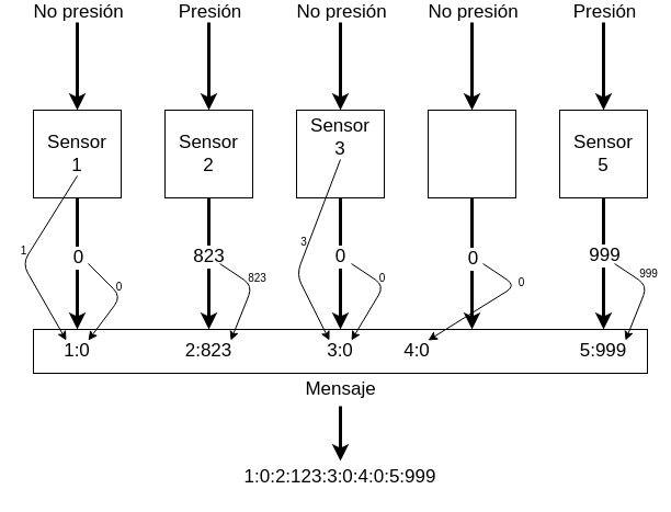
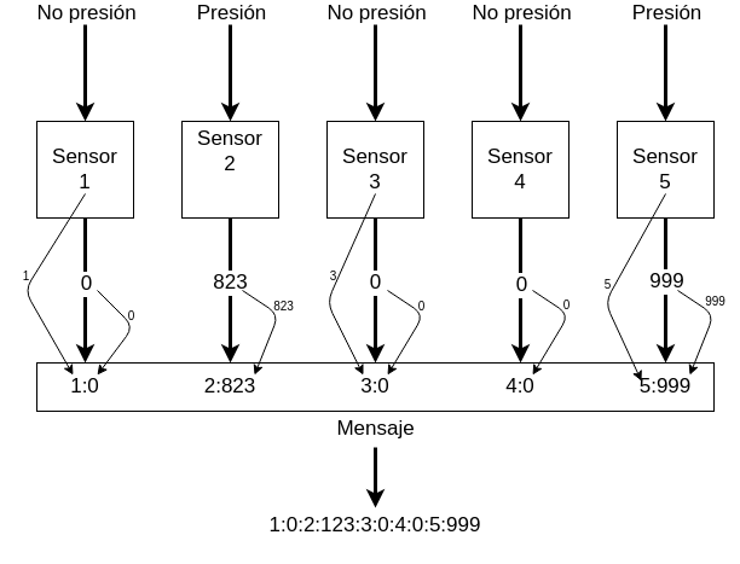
  <mxCell id="0" />
  <mxCell id="1" parent="0" />
  <mxCell id="2" style="edgeStyle=orthogonalEdgeStyle;rounded=0;orthogonalLoop=1;jettySize=auto;html=1;strokeWidth=3;fontSize=17;" edge="1" parent="1" source="4" target="27"><mxGeometry relative="1" as="geometry"><Array as="points"><mxPoint x="70" y="280" /><mxPoint x="70" y="280" /></Array></mxGeometry></mxCell>
  <mxCell id="3" value="0" style="edgeLabel;html=1;align=center;verticalAlign=middle;resizable=0;points=[];fontSize=17;" vertex="1" connectable="0" parent="2"><mxGeometry x="0.667" y="46" relative="1" as="geometry"><mxPoint x="-46" y="-46" as="offset" /></mxGeometry></mxCell>
  <mxCell id="4" value="" style="whiteSpace=wrap;html=1;aspect=fixed;fillColor=none;fontSize=17;labelBackgroundColor=none;" vertex="1" parent="1"><mxGeometry x="30" y="100" width="80" height="80" as="geometry" /></mxCell>
  <mxCell id="5" value="" style="endArrow=classic;html=1;strokeWidth=3;fontSize=17;entryX=0.5;entryY=0;entryDx=0;entryDy=0;labelBackgroundColor=none;" edge="1" parent="1" target="4"><mxGeometry width="50" height="50" relative="1" as="geometry"><mxPoint x="70" y="20" as="sourcePoint" /><mxPoint x="90" y="40" as="targetPoint" /></mxGeometry></mxCell>
  <mxCell id="6" value="No presión" style="edgeLabel;html=1;align=center;verticalAlign=middle;resizable=0;points=[];fontSize=17;labelBackgroundColor=none;" vertex="1" connectable="0" parent="5"><mxGeometry x="-0.675" y="2" relative="1" as="geometry"><mxPoint x="-2" y="-23" as="offset" /></mxGeometry></mxCell>
  <mxCell id="7" style="edgeStyle=orthogonalEdgeStyle;rounded=0;orthogonalLoop=1;jettySize=auto;html=1;strokeWidth=3;fontSize=17;" edge="1" parent="1" source="9" target="27"><mxGeometry relative="1" as="geometry"><Array as="points"><mxPoint x="190" y="280" /><mxPoint x="190" y="280" /></Array></mxGeometry></mxCell>
  <mxCell id="8" value="823" style="edgeLabel;html=1;align=center;verticalAlign=middle;resizable=0;points=[];fontSize=17;" vertex="1" connectable="0" parent="7"><mxGeometry x="0.667" y="-47" relative="1" as="geometry"><mxPoint x="46" y="-47" as="offset" /></mxGeometry></mxCell>
  <mxCell id="9" value="" style="whiteSpace=wrap;html=1;aspect=fixed;fillColor=none;fontSize=17;labelBackgroundColor=none;" vertex="1" parent="1"><mxGeometry x="150" y="100" width="80" height="80" as="geometry" /></mxCell>
  <mxCell id="10" value="" style="endArrow=classic;html=1;strokeWidth=3;fontSize=17;entryX=0.5;entryY=0;entryDx=0;entryDy=0;labelBackgroundColor=none;" edge="1" parent="1" target="9"><mxGeometry width="50" height="50" relative="1" as="geometry"><mxPoint x="190" y="20" as="sourcePoint" /><mxPoint x="210" y="40" as="targetPoint" /></mxGeometry></mxCell>
  <mxCell id="11" value="Presión" style="edgeLabel;html=1;align=center;verticalAlign=middle;resizable=0;points=[];fontSize=17;labelBackgroundColor=none;" vertex="1" connectable="0" parent="10"><mxGeometry x="-0.675" y="2" relative="1" as="geometry"><mxPoint x="-2" y="-23" as="offset" /></mxGeometry></mxCell>
  <mxCell id="12" style="edgeStyle=orthogonalEdgeStyle;rounded=0;orthogonalLoop=1;jettySize=auto;html=1;strokeWidth=3;fontSize=17;" edge="1" parent="1" source="14" target="27"><mxGeometry relative="1" as="geometry" /></mxCell>
  <mxCell id="13" value="0" style="edgeLabel;html=1;align=center;verticalAlign=middle;resizable=0;points=[];fontSize=17;" vertex="1" connectable="0" parent="12"><mxGeometry x="-0.117" y="-1" relative="1" as="geometry"><mxPoint as="offset" /></mxGeometry></mxCell>
  <mxCell id="14" value="" style="whiteSpace=wrap;html=1;aspect=fixed;fillColor=none;fontSize=17;labelBackgroundColor=none;" vertex="1" parent="1"><mxGeometry x="270" y="100" width="80" height="80" as="geometry" /></mxCell>
  <mxCell id="15" value="" style="endArrow=classic;html=1;strokeWidth=3;fontSize=17;entryX=0.5;entryY=0;entryDx=0;entryDy=0;labelBackgroundColor=none;" edge="1" parent="1" target="14"><mxGeometry width="50" height="50" relative="1" as="geometry"><mxPoint x="310" y="20" as="sourcePoint" /><mxPoint x="330" y="40" as="targetPoint" /></mxGeometry></mxCell>
  <mxCell id="16" value="No presión" style="edgeLabel;html=1;align=center;verticalAlign=middle;resizable=0;points=[];fontSize=17;labelBackgroundColor=none;" vertex="1" connectable="0" parent="15"><mxGeometry x="-0.675" y="2" relative="1" as="geometry"><mxPoint x="-2" y="-23" as="offset" /></mxGeometry></mxCell>
  <mxCell id="17" style="edgeStyle=orthogonalEdgeStyle;rounded=0;orthogonalLoop=1;jettySize=auto;html=1;strokeWidth=3;fontSize=17;" edge="1" parent="1" source="19" target="27"><mxGeometry relative="1" as="geometry"><Array as="points"><mxPoint x="430" y="280" /><mxPoint x="430" y="280" /></Array></mxGeometry></mxCell>
  <mxCell id="18" value="0" style="edgeLabel;html=1;align=center;verticalAlign=middle;resizable=0;points=[];fontSize=17;" vertex="1" connectable="0" parent="17"><mxGeometry x="0.667" y="-45" relative="1" as="geometry"><mxPoint x="45" y="-45" as="offset" /></mxGeometry></mxCell>
  <mxCell id="19" value="" style="whiteSpace=wrap;html=1;aspect=fixed;fillColor=none;fontSize=17;labelBackgroundColor=none;" vertex="1" parent="1"><mxGeometry x="390" y="100" width="80" height="80" as="geometry" /></mxCell>
  <mxCell id="20" value="" style="endArrow=classic;html=1;strokeWidth=3;fontSize=17;entryX=0.5;entryY=0;entryDx=0;entryDy=0;labelBackgroundColor=none;" edge="1" parent="1" target="19"><mxGeometry width="50" height="50" relative="1" as="geometry"><mxPoint x="430" y="20" as="sourcePoint" /><mxPoint x="450" y="40" as="targetPoint" /></mxGeometry></mxCell>
  <mxCell id="21" value="No presión" style="edgeLabel;html=1;align=center;verticalAlign=middle;resizable=0;points=[];fontSize=17;labelBackgroundColor=none;" vertex="1" connectable="0" parent="20"><mxGeometry x="-0.675" y="2" relative="1" as="geometry"><mxPoint x="-2" y="-23" as="offset" /></mxGeometry></mxCell>
  <mxCell id="22" style="edgeStyle=orthogonalEdgeStyle;rounded=0;orthogonalLoop=1;jettySize=auto;html=1;strokeWidth=3;fontSize=17;" edge="1" parent="1" source="24" target="27"><mxGeometry relative="1" as="geometry"><Array as="points"><mxPoint x="550" y="280" /><mxPoint x="550" y="280" /></Array></mxGeometry></mxCell>
  <mxCell id="23" value="999" style="edgeLabel;html=1;align=center;verticalAlign=middle;resizable=0;points=[];fontSize=17;" vertex="1" connectable="0" parent="22"><mxGeometry x="0.667" y="-48" relative="1" as="geometry"><mxPoint x="48" y="-48" as="offset" /></mxGeometry></mxCell>
  <mxCell id="24" value="" style="whiteSpace=wrap;html=1;aspect=fixed;fillColor=none;fontSize=17;labelBackgroundColor=none;" vertex="1" parent="1"><mxGeometry x="510" y="100" width="80" height="80" as="geometry" /></mxCell>
  <mxCell id="25" value="" style="endArrow=classic;html=1;strokeWidth=3;fontSize=17;entryX=0.5;entryY=0;entryDx=0;entryDy=0;labelBackgroundColor=none;" edge="1" parent="1" target="24"><mxGeometry width="50" height="50" relative="1" as="geometry"><mxPoint x="550" y="20" as="sourcePoint" /><mxPoint x="570" y="40" as="targetPoint" /></mxGeometry></mxCell>
  <mxCell id="26" value="Presión" style="edgeLabel;html=1;align=center;verticalAlign=middle;resizable=0;points=[];fontSize=17;labelBackgroundColor=none;" vertex="1" connectable="0" parent="25"><mxGeometry x="-0.675" y="2" relative="1" as="geometry"><mxPoint x="-2" y="-23" as="offset" /></mxGeometry></mxCell>
  <mxCell id="27" value="" style="rounded=0;whiteSpace=wrap;html=1;fillColor=none;fontSize=17;labelBackgroundColor=none;" vertex="1" parent="1"><mxGeometry x="30" y="300" width="560" height="40" as="geometry" /></mxCell>
  <mxCell id="28" value="Mensaje" style="text;html=1;align=center;verticalAlign=middle;resizable=0;points=[];autosize=1;fontSize=17;labelBackgroundColor=none;" vertex="1" parent="1"><mxGeometry x="270" y="340" width="80" height="30" as="geometry" /></mxCell>
  <mxCell id="29" value="1:0" style="text;html=1;strokeColor=none;fillColor=none;align=center;verticalAlign=middle;whiteSpace=wrap;rounded=0;fontSize=17;labelBackgroundColor=none;" vertex="1" parent="1"><mxGeometry x="50" y="310" width="40" height="20" as="geometry" /></mxCell>
  <mxCell id="30" value="2:823" style="text;html=1;strokeColor=none;fillColor=none;align=center;verticalAlign=middle;whiteSpace=wrap;rounded=0;fontSize=17;labelBackgroundColor=none;" vertex="1" parent="1"><mxGeometry x="170" y="310" width="40" height="20" as="geometry" /></mxCell>
- <mxCell id="31" value="4:0" style="text;html=1;strokeColor=none;fillColor=none;align=center;verticalAlign=middle;whiteSpace=wrap;rounded=0;fontSize=17;labelBackgroundColor=none;" vertex="1" parent="1"><mxGeometry x="360" y="310" width="40" height="20" as="geometry" /></mxCell>
+ <mxCell id="31" value="4:0" style="text;html=1;strokeColor=none;fillColor=none;align=center;verticalAlign=middle;whiteSpace=wrap;rounded=0;fontSize=17;labelBackgroundColor=none;" vertex="1" parent="1"><mxGeometry x="410" y="310" width="40" height="20" as="geometry" /></mxCell>
  <mxCell id="32" value="5:999" style="text;html=1;strokeColor=none;fillColor=none;align=center;verticalAlign=middle;whiteSpace=wrap;rounded=0;fontSize=17;labelBackgroundColor=none;" vertex="1" parent="1"><mxGeometry x="530" y="310" width="40" height="20" as="geometry" /></mxCell>
  <mxCell id="33" value="" style="endArrow=classic;html=1;strokeWidth=1;fontSize=17;exitX=0.5;exitY=1;exitDx=0;exitDy=0;" edge="1" parent="1" source="35"><mxGeometry width="50" height="50" relative="1" as="geometry"><mxPoint x="20" y="150" as="sourcePoint" /><mxPoint x="60" y="310" as="targetPoint" /><Array as="points"><mxPoint x="20" y="240" /></Array></mxGeometry></mxCell>
  <mxCell id="34" value="1" style="edgeLabel;html=1;align=center;verticalAlign=middle;resizable=0;points=[];fontSize=10;labelBackgroundColor=none;" vertex="1" connectable="0" parent="33"><mxGeometry x="-0.178" relative="1" as="geometry"><mxPoint x="-11.7" y="6" as="offset" /></mxGeometry></mxCell>
  <mxCell id="35" value="&lt;span style=&quot;caret-color: rgb(0, 0, 0); color: rgb(0, 0, 0); font-family: Helvetica; font-size: 17px; font-style: normal; font-variant-caps: normal; font-weight: normal; letter-spacing: normal; text-align: center; text-indent: 0px; text-transform: none; word-spacing: 0px; -webkit-text-stroke-width: 0px; text-decoration: none; float: none; display: inline !important;&quot;&gt;Sensor&lt;/span&gt;&lt;br style=&quot;caret-color: rgb(0, 0, 0); color: rgb(0, 0, 0); font-family: Helvetica; font-size: 17px; font-style: normal; font-variant-caps: normal; font-weight: normal; letter-spacing: normal; text-align: center; text-indent: 0px; text-transform: none; word-spacing: 0px; -webkit-text-stroke-width: 0px; text-decoration: none;&quot;&gt;&lt;span style=&quot;caret-color: rgb(0, 0, 0); color: rgb(0, 0, 0); font-family: Helvetica; font-size: 17px; font-style: normal; font-variant-caps: normal; font-weight: normal; letter-spacing: normal; text-align: center; text-indent: 0px; text-transform: none; word-spacing: 0px; -webkit-text-stroke-width: 0px; text-decoration: none; float: none; display: inline !important;&quot;&gt;1&lt;/span&gt;" style="text;html=1;strokeColor=none;fillColor=none;align=center;verticalAlign=middle;whiteSpace=wrap;rounded=0;fontSize=17;labelBackgroundColor=none;" vertex="1" parent="1"><mxGeometry x="40" y="120" width="60" height="40" as="geometry" /></mxCell>
  <mxCell id="36" value="" style="endArrow=classic;html=1;strokeWidth=1;fontSize=17;entryX=0.75;entryY=0;entryDx=0;entryDy=0;" edge="1" parent="1" target="29"><mxGeometry width="50" height="50" relative="1" as="geometry"><mxPoint x="80" y="240" as="sourcePoint" /><mxPoint x="160" y="220" as="targetPoint" /><Array as="points"><mxPoint x="110" y="270" /></Array></mxGeometry></mxCell>
  <mxCell id="37" value="0" style="edgeLabel;html=1;align=center;verticalAlign=middle;resizable=0;points=[];fontSize=10;labelBackgroundColor=none;" vertex="1" connectable="0" parent="36"><mxGeometry x="-0.334" y="2" relative="1" as="geometry"><mxPoint x="4" as="offset" /></mxGeometry></mxCell>
- <mxCell id="38" value="&lt;span style=&quot;caret-color: rgb(0, 0, 0); color: rgb(0, 0, 0); font-family: Helvetica; font-size: 17px; font-style: normal; font-variant-caps: normal; font-weight: normal; letter-spacing: normal; text-align: center; text-indent: 0px; text-transform: none; word-spacing: 0px; -webkit-text-stroke-width: 0px; text-decoration: none; float: none; display: inline !important;&quot;&gt;Sensor&lt;/span&gt;&lt;br style=&quot;caret-color: rgb(0, 0, 0); color: rgb(0, 0, 0); font-family: Helvetica; font-size: 17px; font-style: normal; font-variant-caps: normal; font-weight: normal; letter-spacing: normal; text-align: center; text-indent: 0px; text-transform: none; word-spacing: 0px; -webkit-text-stroke-width: 0px; text-decoration: none;&quot;&gt;&lt;span style=&quot;caret-color: rgb(0, 0, 0); color: rgb(0, 0, 0); font-family: Helvetica; font-size: 17px; font-style: normal; font-variant-caps: normal; font-weight: normal; letter-spacing: normal; text-align: center; text-indent: 0px; text-transform: none; word-spacing: 0px; -webkit-text-stroke-width: 0px; text-decoration: none; float: none; display: inline !important;&quot;&gt;2&lt;/span&gt;" style="text;html=1;strokeColor=none;fillColor=none;align=center;verticalAlign=middle;whiteSpace=wrap;rounded=0;labelBackgroundColor=none;fontSize=10;" vertex="1" parent="1"><mxGeometry x="160" y="120" width="60" height="40" as="geometry" /></mxCell>
+ <mxCell id="38" value="&lt;span style=&quot;caret-color: rgb(0, 0, 0); color: rgb(0, 0, 0); font-family: Helvetica; font-size: 17px; font-style: normal; font-variant-caps: normal; font-weight: normal; letter-spacing: normal; text-align: center; text-indent: 0px; text-transform: none; word-spacing: 0px; -webkit-text-stroke-width: 0px; text-decoration: none; float: none; display: inline !important;&quot;&gt;Sensor&lt;/span&gt;&lt;br style=&quot;caret-color: rgb(0, 0, 0); color: rgb(0, 0, 0); font-family: Helvetica; font-size: 17px; font-style: normal; font-variant-caps: normal; font-weight: normal; letter-spacing: normal; text-align: center; text-indent: 0px; text-transform: none; word-spacing: 0px; -webkit-text-stroke-width: 0px; text-decoration: none;&quot;&gt;&lt;span style=&quot;caret-color: rgb(0, 0, 0); color: rgb(0, 0, 0); font-family: Helvetica; font-size: 17px; font-style: normal; font-variant-caps: normal; font-weight: normal; letter-spacing: normal; text-align: center; text-indent: 0px; text-transform: none; word-spacing: 0px; -webkit-text-stroke-width: 0px; text-decoration: none; float: none; display: inline !important;&quot;&gt;2&lt;/span&gt;" style="text;html=1;strokeColor=none;fillColor=none;align=center;verticalAlign=middle;whiteSpace=wrap;rounded=0;labelBackgroundColor=none;fontSize=10;" vertex="1" parent="1"><mxGeometry x="160" y="105" width="60" height="40" as="geometry" /></mxCell>
  <mxCell id="39" value="" style="endArrow=classic;html=1;strokeWidth=1;fontSize=10;entryX=1;entryY=0;entryDx=0;entryDy=0;" edge="1" parent="1" target="30"><mxGeometry width="50" height="50" relative="1" as="geometry"><mxPoint x="200" y="240" as="sourcePoint" /><mxPoint x="270" y="220" as="targetPoint" /><Array as="points"><mxPoint x="230" y="260" /></Array></mxGeometry></mxCell>
  <mxCell id="40" value="823" style="edgeLabel;html=1;align=center;verticalAlign=middle;resizable=0;points=[];fontSize=10;labelBackgroundColor=none;" vertex="1" connectable="0" parent="39"><mxGeometry x="-0.346" y="1" relative="1" as="geometry"><mxPoint x="9" y="-3" as="offset" /></mxGeometry></mxCell>
  <mxCell id="41" value="" style="endArrow=classic;html=1;strokeWidth=1;fontSize=10;exitX=0.5;exitY=1;exitDx=0;exitDy=0;" edge="1" parent="1" source="43"><mxGeometry width="50" height="50" relative="1" as="geometry"><mxPoint x="250" y="170" as="sourcePoint" /><mxPoint x="300" y="310" as="targetPoint" /><Array as="points"><mxPoint x="270" y="250" /></Array></mxGeometry></mxCell>
  <mxCell id="42" value="3" style="edgeLabel;align=center;verticalAlign=middle;resizable=0;points=[];fontSize=10;labelBackgroundColor=none;" vertex="1" connectable="0" parent="41"><mxGeometry x="-0.107" y="-1" relative="1" as="geometry"><mxPoint x="-4" as="offset" /></mxGeometry></mxCell>
- <mxCell id="43" value="&lt;span style=&quot;caret-color: rgb(0, 0, 0); color: rgb(0, 0, 0); font-family: Helvetica; font-size: 17px; font-style: normal; font-variant-caps: normal; font-weight: normal; letter-spacing: normal; text-align: center; text-indent: 0px; text-transform: none; word-spacing: 0px; -webkit-text-stroke-width: 0px; text-decoration: none; float: none; display: inline !important;&quot;&gt;Sensor&lt;/span&gt;&lt;br style=&quot;caret-color: rgb(0, 0, 0); color: rgb(0, 0, 0); font-family: Helvetica; font-size: 17px; font-style: normal; font-variant-caps: normal; font-weight: normal; letter-spacing: normal; text-align: center; text-indent: 0px; text-transform: none; word-spacing: 0px; -webkit-text-stroke-width: 0px; text-decoration: none;&quot;&gt;&lt;span style=&quot;caret-color: rgb(0, 0, 0); color: rgb(0, 0, 0); font-family: Helvetica; font-size: 17px; font-style: normal; font-variant-caps: normal; font-weight: normal; letter-spacing: normal; text-align: center; text-indent: 0px; text-transform: none; word-spacing: 0px; -webkit-text-stroke-width: 0px; text-decoration: none; float: none; display: inline !important;&quot;&gt;3&lt;/span&gt;" style="text;html=1;strokeColor=none;fillColor=none;align=center;verticalAlign=middle;whiteSpace=wrap;rounded=0;labelBackgroundColor=none;fontSize=10;" vertex="1" parent="1"><mxGeometry x="280" y="105" width="60" height="40" as="geometry" /></mxCell>
+ <mxCell id="43" value="&lt;span style=&quot;caret-color: rgb(0, 0, 0); color: rgb(0, 0, 0); font-family: Helvetica; font-size: 17px; font-style: normal; font-variant-caps: normal; font-weight: normal; letter-spacing: normal; text-align: center; text-indent: 0px; text-transform: none; word-spacing: 0px; -webkit-text-stroke-width: 0px; text-decoration: none; float: none; display: inline !important;&quot;&gt;Sensor&lt;/span&gt;&lt;br style=&quot;caret-color: rgb(0, 0, 0); color: rgb(0, 0, 0); font-family: Helvetica; font-size: 17px; font-style: normal; font-variant-caps: normal; font-weight: normal; letter-spacing: normal; text-align: center; text-indent: 0px; text-transform: none; word-spacing: 0px; -webkit-text-stroke-width: 0px; text-decoration: none;&quot;&gt;&lt;span style=&quot;caret-color: rgb(0, 0, 0); color: rgb(0, 0, 0); font-family: Helvetica; font-size: 17px; font-style: normal; font-variant-caps: normal; font-weight: normal; letter-spacing: normal; text-align: center; text-indent: 0px; text-transform: none; word-spacing: 0px; -webkit-text-stroke-width: 0px; text-decoration: none; float: none; display: inline !important;&quot;&gt;3&lt;/span&gt;" style="text;html=1;strokeColor=none;fillColor=none;align=center;verticalAlign=middle;whiteSpace=wrap;rounded=0;labelBackgroundColor=none;fontSize=10;" vertex="1" parent="1"><mxGeometry x="280" y="120" width="60" height="40" as="geometry" /></mxCell>
  <mxCell id="44" value="" style="endArrow=classic;html=1;strokeWidth=1;fontSize=10;entryX=0.75;entryY=0;entryDx=0;entryDy=0;" edge="1" parent="1" target="46"><mxGeometry width="50" height="50" relative="1" as="geometry"><mxPoint x="320" y="240" as="sourcePoint" /><mxPoint x="340" y="280" as="targetPoint" /><Array as="points"><mxPoint x="350" y="260" /></Array></mxGeometry></mxCell>
  <mxCell id="45" value="0" style="edgeLabel;html=1;align=center;verticalAlign=middle;resizable=0;points=[];fontSize=10;labelBackgroundColor=none;" vertex="1" connectable="0" parent="44"><mxGeometry x="-0.365" relative="1" as="geometry"><mxPoint x="3" y="-4" as="offset" /></mxGeometry></mxCell>
  <mxCell id="46" value="&lt;span style=&quot;caret-color: rgb(0, 0, 0); color: rgb(0, 0, 0); font-family: Helvetica; font-size: 17px; font-style: normal; font-variant-caps: normal; font-weight: normal; letter-spacing: normal; text-align: center; text-indent: 0px; text-transform: none; word-spacing: 0px; -webkit-text-stroke-width: 0px; text-decoration: none; float: none; display: inline !important;&quot;&gt;3:0&lt;/span&gt;" style="text;html=1;strokeColor=none;fillColor=none;align=center;verticalAlign=middle;whiteSpace=wrap;rounded=0;labelBackgroundColor=none;fontSize=10;" vertex="1" parent="1"><mxGeometry x="290" y="310" width="40" height="20" as="geometry" /></mxCell>
+ <mxCell id="47" value="&lt;span style=&quot;caret-color: rgb(0, 0, 0); color: rgb(0, 0, 0); font-family: Helvetica; font-size: 17px; font-style: normal; font-variant-caps: normal; font-weight: normal; letter-spacing: normal; text-align: center; text-indent: 0px; text-transform: none; word-spacing: 0px; -webkit-text-stroke-width: 0px; text-decoration: none; float: none; display: inline !important;&quot;&gt;Sensor&lt;/span&gt;&lt;br style=&quot;caret-color: rgb(0, 0, 0); color: rgb(0, 0, 0); font-family: Helvetica; font-size: 17px; font-style: normal; font-variant-caps: normal; font-weight: normal; letter-spacing: normal; text-align: center; text-indent: 0px; text-transform: none; word-spacing: 0px; -webkit-text-stroke-width: 0px; text-decoration: none;&quot;&gt;&lt;span style=&quot;caret-color: rgb(0, 0, 0); color: rgb(0, 0, 0); font-family: Helvetica; font-size: 17px; font-style: normal; font-variant-caps: normal; font-weight: normal; letter-spacing: normal; text-align: center; text-indent: 0px; text-transform: none; word-spacing: 0px; -webkit-text-stroke-width: 0px; text-decoration: none; float: none; display: inline !important;&quot;&gt;4&lt;/span&gt;" style="text;html=1;strokeColor=none;fillColor=none;align=center;verticalAlign=middle;whiteSpace=wrap;rounded=0;labelBackgroundColor=none;fontSize=10;" vertex="1" parent="1"><mxGeometry x="400" y="120" width="60" height="40" as="geometry" /></mxCell>
  <mxCell id="48" value="" style="endArrow=classic;html=1;strokeWidth=1;fontSize=10;entryX=0.75;entryY=0;entryDx=0;entryDy=0;" edge="1" parent="1" target="31"><mxGeometry width="50" height="50" relative="1" as="geometry"><mxPoint x="440" y="240" as="sourcePoint" /><mxPoint x="510" y="230" as="targetPoint" /><Array as="points"><mxPoint x="470" y="260" /></Array></mxGeometry></mxCell>
  <mxCell id="49" value="0" style="edgeLabel;html=1;align=center;verticalAlign=middle;resizable=0;points=[];fontSize=10;labelBackgroundColor=none;" vertex="1" connectable="0" parent="48"><mxGeometry x="-0.509" relative="1" as="geometry"><mxPoint x="8" y="-1" as="offset" /></mxGeometry></mxCell>
  <mxCell id="50" value="&lt;span style=&quot;caret-color: rgb(0, 0, 0); color: rgb(0, 0, 0); font-family: Helvetica; font-size: 17px; font-style: normal; font-variant-caps: normal; font-weight: normal; letter-spacing: normal; text-align: center; text-indent: 0px; text-transform: none; word-spacing: 0px; -webkit-text-stroke-width: 0px; text-decoration: none; float: none; display: inline !important;&quot;&gt;Sensor&lt;/span&gt;&lt;br style=&quot;caret-color: rgb(0, 0, 0); color: rgb(0, 0, 0); font-family: Helvetica; font-size: 17px; font-style: normal; font-variant-caps: normal; font-weight: normal; letter-spacing: normal; text-align: center; text-indent: 0px; text-transform: none; word-spacing: 0px; -webkit-text-stroke-width: 0px; text-decoration: none;&quot;&gt;&lt;span style=&quot;caret-color: rgb(0, 0, 0); color: rgb(0, 0, 0); font-family: Helvetica; font-size: 17px; font-style: normal; font-variant-caps: normal; font-weight: normal; letter-spacing: normal; text-align: center; text-indent: 0px; text-transform: none; word-spacing: 0px; -webkit-text-stroke-width: 0px; text-decoration: none; float: none; display: inline !important;&quot;&gt;5&lt;/span&gt;" style="text;html=1;strokeColor=none;fillColor=none;align=center;verticalAlign=middle;whiteSpace=wrap;rounded=0;labelBackgroundColor=none;fontSize=10;" vertex="1" parent="1"><mxGeometry x="520" y="120" width="60" height="40" as="geometry" /></mxCell>
+ <mxCell id="51" value="" style="endArrow=classic;html=1;strokeWidth=1;fontSize=10;entryX=0;entryY=0.25;entryDx=0;entryDy=0;exitX=0.5;exitY=1;exitDx=0;exitDy=0;" edge="1" parent="1" source="50" target="32"><mxGeometry width="50" height="50" relative="1" as="geometry"><mxPoint x="550" y="160" as="sourcePoint" /><mxPoint x="530" y="220" as="targetPoint" /><Array as="points"><mxPoint x="500" y="250" /></Array></mxGeometry></mxCell>
+ <mxCell id="52" value="5" style="edgeLabel;html=1;align=center;verticalAlign=middle;resizable=0;points=[];fontSize=10;labelBackgroundColor=none;" vertex="1" connectable="0" parent="51"><mxGeometry x="0.016" y="-2" relative="1" as="geometry"><mxPoint x="-4" y="-2" as="offset" /></mxGeometry></mxCell>
  <mxCell id="53" value="" style="endArrow=classic;html=1;strokeWidth=1;fontSize=10;entryX=1;entryY=0;entryDx=0;entryDy=0;" edge="1" parent="1" target="32"><mxGeometry width="50" height="50" relative="1" as="geometry"><mxPoint x="560" y="240" as="sourcePoint" /><mxPoint x="630" y="230" as="targetPoint" /><Array as="points"><mxPoint x="590" y="260" /></Array></mxGeometry></mxCell>
  <mxCell id="54" value="999" style="edgeLabel;html=1;align=center;verticalAlign=middle;resizable=0;points=[];fontSize=10;labelBackgroundColor=none;" vertex="1" connectable="0" parent="53"><mxGeometry x="-0.374" y="1" relative="1" as="geometry"><mxPoint x="6.87" y="-5.88" as="offset" /></mxGeometry></mxCell>
  <mxCell id="55" value="" style="endArrow=classic;html=1;strokeWidth=3;fontSize=10;labelBackgroundColor=none;" edge="1" parent="1" source="28"><mxGeometry width="50" height="50" relative="1" as="geometry"><mxPoint x="270" y="430" as="sourcePoint" /><mxPoint x="310" y="420" as="targetPoint" /></mxGeometry></mxCell>
  <mxCell id="56" value="1:0:2:123:3:0:4:0:5:999" style="text;html=1;strokeColor=none;fillColor=none;align=center;verticalAlign=middle;whiteSpace=wrap;rounded=0;labelBackgroundColor=none;fontSize=17;" vertex="1" parent="1"><mxGeometry x="220" y="425" width="180" height="20" as="geometry" /></mxCell>
